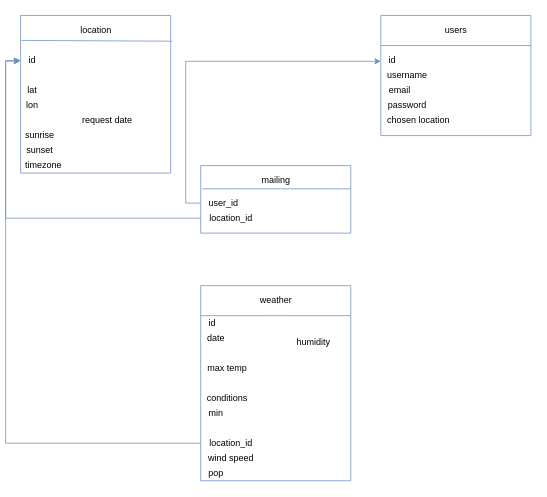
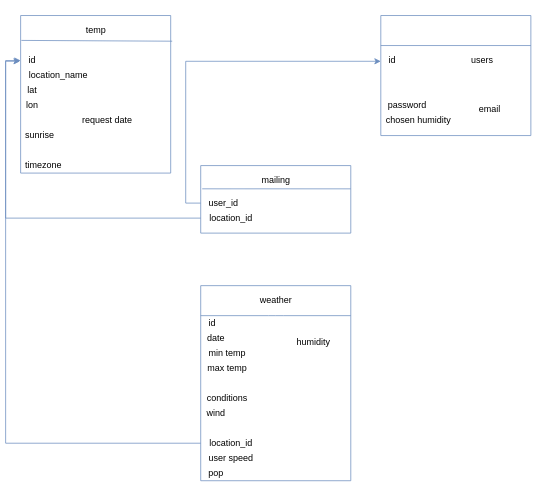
  <mxCell id="0" />
  <mxCell id="1" parent="0" />
  <mxCell id="2" value="" style="swimlane;startSize=0;fillColor=#dae8fc;strokeColor=#6c8ebf;labelBackgroundColor=#ffffff;" parent="1" vertex="1"><mxGeometry y="380" width="200" height="260" as="geometry" x="265" /></mxCell>
  <mxCell id="3" value="weather" style="text;html=1;align=center;verticalAlign=middle;resizable=0;points=[];autosize=1;strokeColor=none;" parent="2" vertex="1"><mxGeometry x="70" y="10" width="60" height="20" as="geometry" /></mxCell>
  <mxCell id="4" value="id" style="text;html=1;align=center;verticalAlign=middle;resizable=0;points=[];autosize=1;strokeColor=none;" parent="2" vertex="1"><mxGeometry y="40" width="30" height="20" as="geometry" /></mxCell>
+ <mxCell id="5" value="min temp" style="text;html=1;align=center;verticalAlign=middle;resizable=0;points=[];autosize=1;strokeColor=none;" parent="2" vertex="1"><mxGeometry y="80" width="70" height="20" as="geometry" /></mxCell>
  <mxCell id="6" value="max temp" style="text;html=1;align=center;verticalAlign=middle;resizable=0;points=[];autosize=1;strokeColor=none;" parent="2" vertex="1"><mxGeometry y="100" width="70" height="20" as="geometry" /></mxCell>
  <mxCell id="7" value="date" style="text;html=1;align=center;verticalAlign=middle;resizable=0;points=[];autosize=1;strokeColor=none;" parent="2" vertex="1"><mxGeometry y="60" width="40" height="20" as="geometry" /></mxCell>
  <mxCell id="8" value="humidity" style="text;html=1;align=center;verticalAlign=middle;resizable=0;points=[];autosize=1;strokeColor=none;" parent="2" vertex="1"><mxGeometry x="120" y="65" width="60" height="20" as="geometry" /></mxCell>
  <mxCell id="9" value="conditions" style="text;html=1;align=center;verticalAlign=middle;resizable=0;points=[];autosize=1;strokeColor=none;" parent="2" vertex="1"><mxGeometry y="140" width="70" height="20" as="geometry" /></mxCell>
- <mxCell id="10" value="min" style="text;html=1;align=center;verticalAlign=middle;resizable=0;points=[];autosize=1;strokeColor=none;" parent="2" vertex="1"><mxGeometry y="160" width="40" height="20" as="geometry" /></mxCell>
+ <mxCell id="10" value="wind" style="text;html=1;align=center;verticalAlign=middle;resizable=0;points=[];autosize=1;strokeColor=none;" parent="2" vertex="1"><mxGeometry y="160" width="40" height="20" as="geometry" /></mxCell>
  <mxCell id="11" value="location_id" style="text;html=1;align=center;verticalAlign=middle;resizable=0;points=[];autosize=1;strokeColor=none;" parent="2" vertex="1"><mxGeometry y="200" width="80" height="20" as="geometry" /></mxCell>
- <mxCell id="12" value="wind speed" style="text;html=1;align=center;verticalAlign=middle;resizable=0;points=[];autosize=1;strokeColor=none;" parent="2" vertex="1"><mxGeometry y="220" width="80" height="20" as="geometry" /></mxCell>
+ <mxCell id="12" value="user speed" style="text;html=1;align=center;verticalAlign=middle;resizable=0;points=[];autosize=1;strokeColor=none;" parent="2" vertex="1"><mxGeometry y="220" width="80" height="20" as="geometry" /></mxCell>
  <mxCell id="13" value="pop" style="text;html=1;align=center;verticalAlign=middle;resizable=0;points=[];autosize=1;strokeColor=none;fillColor=none;" vertex="1" parent="2"><mxGeometry y="240" width="40" height="20" as="geometry" /></mxCell>
  <mxCell id="14" value="" style="swimlane;startSize=0;fillColor=#dae8fc;strokeColor=#6c8ebf;labelBackgroundColor=#ffffff;" parent="1" vertex="1"><mxGeometry x="505" y="20" width="200" height="160" as="geometry" /></mxCell>
- <mxCell id="15" value="users" style="text;html=1;align=center;verticalAlign=middle;resizable=0;points=[];autosize=1;strokeColor=none;" parent="14" vertex="1"><mxGeometry x="75" y="10" width="50" height="20" as="geometry" /></mxCell>
- <mxCell id="16" value="username" style="text;html=1;align=center;verticalAlign=middle;resizable=0;points=[];autosize=1;strokeColor=none;" parent="14" vertex="1"><mxGeometry y="70" width="70" height="20" as="geometry" /></mxCell>
- <mxCell id="17" value="email" style="text;html=1;align=center;verticalAlign=middle;resizable=0;points=[];autosize=1;strokeColor=none;" parent="14" vertex="1"><mxGeometry y="90" width="50" height="20" as="geometry" /></mxCell>
+ <mxCell id="15" value="users" style="text;html=1;align=center;verticalAlign=middle;resizable=0;points=[];autosize=1;strokeColor=none;" parent="14" vertex="1"><mxGeometry x="110" y="50" width="50" height="20" as="geometry" /></mxCell>
+ <mxCell id="17" value="email" style="text;html=1;align=center;verticalAlign=middle;resizable=0;points=[];autosize=1;strokeColor=none;" parent="14" vertex="1"><mxGeometry x="120" y="115" width="50" height="20" as="geometry" /></mxCell>
  <mxCell id="18" value="password" style="text;html=1;align=center;verticalAlign=middle;resizable=0;points=[];autosize=1;strokeColor=none;" parent="14" vertex="1"><mxGeometry y="110" width="70" height="20" as="geometry" /></mxCell>
- <mxCell id="19" value="chosen location" style="text;html=1;align=center;verticalAlign=middle;resizable=0;points=[];autosize=1;strokeColor=none;" parent="14" vertex="1"><mxGeometry y="130" width="100" height="20" as="geometry" /></mxCell>
+ <mxCell id="19" value="chosen humidity" style="text;html=1;align=center;verticalAlign=middle;resizable=0;points=[];autosize=1;strokeColor=none;" parent="14" vertex="1"><mxGeometry y="130" width="100" height="20" as="geometry" /></mxCell>
  <mxCell id="20" value="id" style="text;html=1;align=center;verticalAlign=middle;resizable=0;points=[];autosize=1;strokeColor=none;" parent="14" vertex="1"><mxGeometry y="50" width="30" height="20" as="geometry" /></mxCell>
  <mxCell id="21" value="" style="endArrow=none;html=1;exitX=0;exitY=0.25;exitDx=0;exitDy=0;entryX=1;entryY=0.25;entryDx=0;entryDy=0;fillColor=#dae8fc;strokeColor=#6c8ebf;" parent="1" source="14" target="14" edge="1"><mxGeometry width="50" height="50" relative="1" as="geometry"><mxPoint x="375" y="280" as="sourcePoint" /><mxPoint x="425" y="230" as="targetPoint" /></mxGeometry></mxCell>
  <mxCell id="22" value="" style="swimlane;startSize=0;fillColor=#dae8fc;strokeColor=#6c8ebf;labelBackgroundColor=#ffffff;" parent="1" vertex="1"><mxGeometry x="25" y="20" width="200" height="210" as="geometry" /></mxCell>
- <mxCell id="23" value="location" style="text;html=1;align=center;verticalAlign=middle;resizable=0;points=[];autosize=1;strokeColor=none;" parent="22" vertex="1"><mxGeometry x="70" y="10" width="60" height="20" as="geometry" /></mxCell>
+ <mxCell id="23" value="temp" style="text;html=1;align=center;verticalAlign=middle;resizable=0;points=[];autosize=1;strokeColor=none;" parent="22" vertex="1"><mxGeometry x="70" y="10" width="60" height="20" as="geometry" /></mxCell>
  <mxCell id="24" value="id" style="text;html=1;align=center;verticalAlign=middle;resizable=0;points=[];autosize=1;strokeColor=none;" parent="22" vertex="1"><mxGeometry y="50" width="30" height="20" as="geometry" /></mxCell>
+ <mxCell id="25" value="location_name" style="text;html=1;align=center;verticalAlign=middle;resizable=0;points=[];autosize=1;strokeColor=none;" parent="22" vertex="1"><mxGeometry y="70" width="100" height="20" as="geometry" /></mxCell>
  <mxCell id="26" value="lat" style="text;html=1;align=center;verticalAlign=middle;resizable=0;points=[];autosize=1;strokeColor=none;" parent="22" vertex="1"><mxGeometry y="90" width="30" height="20" as="geometry" /></mxCell>
  <mxCell id="27" value="request date" style="text;html=1;align=center;verticalAlign=middle;resizable=0;points=[];autosize=1;strokeColor=none;" parent="22" vertex="1"><mxGeometry x="75" y="130" width="80" height="20" as="geometry" /></mxCell>
  <mxCell id="28" value="lon" style="text;html=1;align=center;verticalAlign=middle;resizable=0;points=[];autosize=1;strokeColor=none;" parent="22" vertex="1"><mxGeometry y="110" width="30" height="20" as="geometry" /></mxCell>
  <mxCell id="29" value="sunrise" style="text;html=1;align=center;verticalAlign=middle;resizable=0;points=[];autosize=1;strokeColor=none;fillColor=none;" parent="22" vertex="1"><mxGeometry x="-5" y="150" width="60" height="20" as="geometry" /></mxCell>
- <mxCell id="30" value="sunset" style="text;html=1;align=center;verticalAlign=middle;resizable=0;points=[];autosize=1;strokeColor=none;fillColor=none;" parent="22" vertex="1"><mxGeometry y="170" width="50" height="20" as="geometry" /></mxCell>
  <mxCell id="31" value="timezone" style="text;html=1;align=center;verticalAlign=middle;resizable=0;points=[];autosize=1;strokeColor=none;fillColor=none;" parent="22" vertex="1"><mxGeometry x="-5" y="190" width="70" height="20" as="geometry" /></mxCell>
  <mxCell id="32" value="" style="endArrow=none;html=1;exitX=0.005;exitY=0.158;exitDx=0;exitDy=0;entryX=1.01;entryY=0.163;entryDx=0;entryDy=0;fillColor=#dae8fc;strokeColor=#6c8ebf;entryPerimeter=0;exitPerimeter=0;" parent="1" source="22" target="22" edge="1"><mxGeometry width="50" height="50" relative="1" as="geometry"><mxPoint x="375" y="280" as="sourcePoint" /><mxPoint x="425" y="230" as="targetPoint" /></mxGeometry></mxCell>
  <mxCell id="33" style="edgeStyle=orthogonalEdgeStyle;rounded=0;orthogonalLoop=1;jettySize=auto;html=1;entryX=0;entryY=0.5;entryDx=0;entryDy=0;entryPerimeter=0;fillColor=#dae8fc;strokeColor=#6c8ebf;" parent="1" source="11" target="24" edge="1"><mxGeometry relative="1" as="geometry" /></mxCell>
  <mxCell id="34" value="" style="swimlane;startSize=0;fillColor=#dae8fc;strokeColor=#6c8ebf;labelBackgroundColor=#ffffff;" parent="1" vertex="1"><mxGeometry y="220" width="200" height="90" as="geometry" x="265" /></mxCell>
  <mxCell id="35" value="mailing" style="text;html=1;align=center;verticalAlign=middle;resizable=0;points=[];autosize=1;strokeColor=none;" parent="34" vertex="1"><mxGeometry x="70" y="10" width="60" height="20" as="geometry" /></mxCell>
  <mxCell id="36" value="user_id" style="text;html=1;align=center;verticalAlign=middle;resizable=0;points=[];autosize=1;strokeColor=none;" parent="34" vertex="1"><mxGeometry y="40" width="60" height="20" as="geometry" /></mxCell>
  <mxCell id="37" value="location_id" style="text;html=1;align=center;verticalAlign=middle;resizable=0;points=[];autosize=1;strokeColor=none;" parent="34" vertex="1"><mxGeometry y="60" width="80" height="20" as="geometry" /></mxCell>
  <mxCell id="38" value="" style="endArrow=none;html=1;fillColor=#dae8fc;strokeColor=#6c8ebf;" parent="1" edge="1"><mxGeometry width="50" height="50" relative="1" as="geometry"><mxPoint y="420" as="sourcePoint" x="265" /><mxPoint x="465" y="420" as="targetPoint" /><Array as="points"><mxPoint x="365" y="420" /></Array></mxGeometry></mxCell>
  <mxCell id="39" style="edgeStyle=orthogonalEdgeStyle;rounded=0;orthogonalLoop=1;jettySize=auto;html=1;fillColor=#dae8fc;strokeColor=#6c8ebf;" parent="1" source="36" target="20" edge="1"><mxGeometry relative="1" as="geometry"><mxPoint x="504" y="81" as="targetPoint" /><Array as="points"><mxPoint x="245" y="270" /><mxPoint x="245" y="81" /></Array></mxGeometry></mxCell>
  <mxCell id="40" style="edgeStyle=orthogonalEdgeStyle;rounded=0;orthogonalLoop=1;jettySize=auto;html=1;entryX=-0.033;entryY=0.55;entryDx=0;entryDy=0;entryPerimeter=0;fillColor=#dae8fc;strokeColor=#6c8ebf;" parent="1" source="37" target="24" edge="1"><mxGeometry relative="1" as="geometry" /></mxCell>
  <mxCell id="41" value="" style="endArrow=none;html=1;exitX=0.01;exitY=0.344;exitDx=0;exitDy=0;fillColor=#dae8fc;strokeColor=#6c8ebf;exitPerimeter=0;" parent="1" source="34" edge="1"><mxGeometry width="50" height="50" relative="1" as="geometry"><mxPoint x="35" y="70" as="sourcePoint" /><mxPoint x="465" y="251" as="targetPoint" /><Array as="points"><mxPoint x="465" y="251" /></Array></mxGeometry></mxCell>
